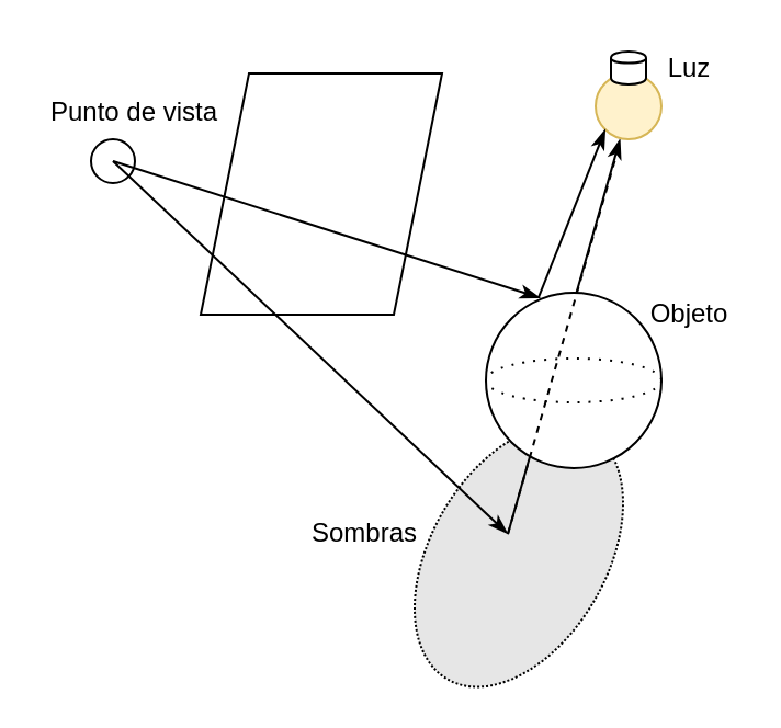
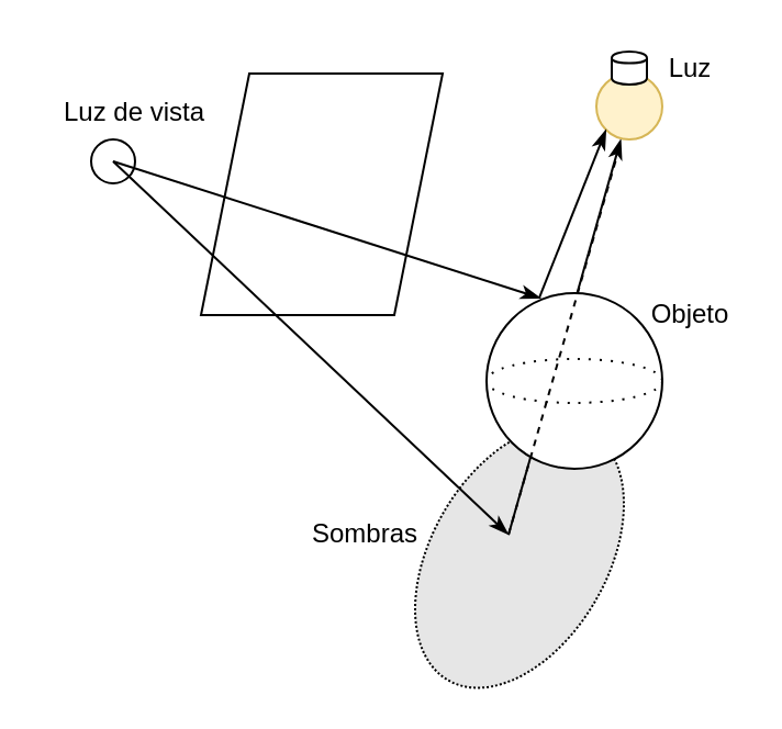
  <mxCell id="0" />
  <mxCell id="1" parent="0" />
  <mxCell id="2" value="" style="ellipse;whiteSpace=wrap;html=1;labelBackgroundColor=#ffffff;strokeColor=#000000;fillColor=#E6E6E6;rotation=-60;dashed=1;dashPattern=1 1;" vertex="1" parent="1"><mxGeometry x="171" y="213" width="130" height="80" as="geometry" /></mxCell>
  <mxCell id="3" value="" style="endArrow=none;html=1;endFill=0;startArrow=classicThin;startFill=1;exitX=0.372;exitY=0.998;exitDx=0;exitDy=0;exitPerimeter=0;" edge="1" parent="1" source="8"><mxGeometry width="50" height="50" relative="1" as="geometry"><mxPoint x="281" y="83" as="sourcePoint" /><mxPoint x="231" y="243" as="targetPoint" /></mxGeometry></mxCell>
  <mxCell id="4" value="" style="ellipse;whiteSpace=wrap;html=1;aspect=fixed;" vertex="1" parent="1"><mxGeometry x="41" y="63" width="20" height="20" as="geometry" /></mxCell>
  <mxCell id="5" value="" style="shape=parallelogram;perimeter=parallelogramPerimeter;whiteSpace=wrap;html=1;fillColor=none;strokeColor=#000000;labelBackgroundColor=#ffffff;" vertex="1" parent="1"><mxGeometry x="91" y="33" width="110" height="110" as="geometry" /></mxCell>
  <mxCell id="6" value="" style="endArrow=none;html=1;exitX=0.308;exitY=0.029;exitDx=0;exitDy=0;startArrow=classicThin;startFill=1;exitPerimeter=0;" edge="1" parent="1" source="7"><mxGeometry width="50" height="50" relative="1" as="geometry"><mxPoint x="41" y="213" as="sourcePoint" /><mxPoint x="51" y="73" as="targetPoint" /></mxGeometry></mxCell>
  <mxCell id="7" value="" style="ellipse;whiteSpace=wrap;html=1;aspect=fixed;" vertex="1" parent="1"><mxGeometry x="221" y="133" width="80" height="80" as="geometry" /></mxCell>
  <mxCell id="8" value="" style="ellipse;whiteSpace=wrap;html=1;aspect=fixed;fillColor=#fff2cc;strokeColor=#d6b656;" vertex="1" parent="1"><mxGeometry x="271" y="33" width="30" height="30" as="geometry" /></mxCell>
  <mxCell id="9" value="" style="shape=cylinder;whiteSpace=wrap;html=1;boundedLbl=1;backgroundOutline=1;labelBackgroundColor=#ffffff;strokeColor=#000000;fillColor=#ffffff;" vertex="1" parent="1"><mxGeometry x="278" y="23" width="16" height="15" as="geometry" /></mxCell>
  <mxCell id="10" value="Luz" style="text;html=1;strokeColor=none;fillColor=none;align=center;verticalAlign=middle;whiteSpace=wrap;rounded=0;labelBackgroundColor=#ffffff;" vertex="1" parent="1"><mxGeometry x="294" y="20.5" width="40" height="20" as="geometry" /></mxCell>
  <mxCell id="11" value="" style="endArrow=classicThin;html=1;entryX=0;entryY=1;entryDx=0;entryDy=0;exitX=0.299;exitY=0.029;exitDx=0;exitDy=0;startArrow=none;startFill=0;endFill=1;exitPerimeter=0;" edge="1" parent="1" source="7" target="8"><mxGeometry width="50" height="50" relative="1" as="geometry"><mxPoint x="41" y="283" as="sourcePoint" /><mxPoint x="91" y="233" as="targetPoint" /></mxGeometry></mxCell>
  <mxCell id="12" value="" style="endArrow=none;html=1;startArrow=classicThin;startFill=1;" edge="1" parent="1"><mxGeometry width="50" height="50" relative="1" as="geometry"><mxPoint x="231" y="243" as="sourcePoint" /><mxPoint x="51" y="73" as="targetPoint" /></mxGeometry></mxCell>
  <mxCell id="13" value="" style="endArrow=none;html=1;entryX=0.372;entryY=1.044;entryDx=0;entryDy=0;entryPerimeter=0;dashed=1;" edge="1" parent="1" target="8"><mxGeometry width="50" height="50" relative="1" as="geometry"><mxPoint x="231" y="243" as="sourcePoint" /><mxPoint x="151" y="363" as="targetPoint" /></mxGeometry></mxCell>
  <mxCell id="14" value="" style="ellipse;whiteSpace=wrap;html=1;dashed=1;labelBackgroundColor=#ffffff;strokeColor=#000000;fillColor=none;dashPattern=1 4;" vertex="1" parent="1"><mxGeometry x="221" y="163" width="80" height="20" as="geometry" /></mxCell>
- <mxCell id="15" value="Punto de vista" style="text;html=1;strokeColor=none;fillColor=none;align=center;verticalAlign=middle;whiteSpace=wrap;rounded=0;dashed=1;dashPattern=1 4;labelBackgroundColor=#ffffff;" vertex="1" parent="1"><mxGeometry x="20.5" y="40.5" width="80" height="20" as="geometry" /></mxCell>
+ <mxCell id="15" value="Luz de vista" style="text;html=1;strokeColor=none;fillColor=none;align=center;verticalAlign=middle;whiteSpace=wrap;rounded=0;dashed=1;dashPattern=1 4;labelBackgroundColor=#ffffff;" vertex="1" parent="1"><mxGeometry x="20.5" y="40.5" width="80" height="20" as="geometry" /></mxCell>
  <mxCell id="16" value="Objeto" style="text;html=1;strokeColor=none;fillColor=none;align=center;verticalAlign=middle;whiteSpace=wrap;rounded=0;dashed=1;dashPattern=1 4;labelBackgroundColor=#ffffff;" vertex="1" parent="1"><mxGeometry x="294" y="133" width="40" height="20" as="geometry" /></mxCell>
  <mxCell id="17" value="Sombras" style="text;html=1;strokeColor=none;fillColor=none;align=center;verticalAlign=middle;whiteSpace=wrap;rounded=0;dashed=1;dashPattern=1 4;labelBackgroundColor=#ffffff;" vertex="1" parent="1"><mxGeometry x="146" y="233" width="40" height="20" as="geometry" /></mxCell>
